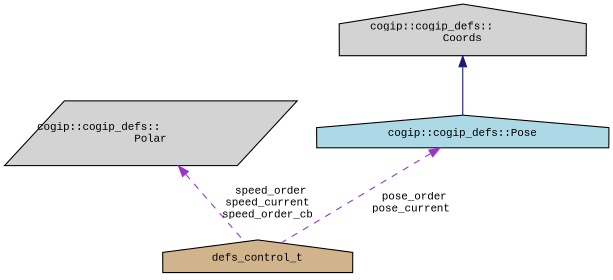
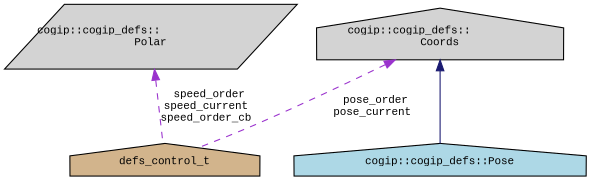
  digraph {
    fontname="Liberation Mono"
    node [color=black fillcolor=lightgrey fontname="Liberation Mono" fontsize=10 shape=house style=filled]
    edge [color=darkorchid3 dir=back fontname="Liberation Mono" fontsize=10 labelfontname=Helvetica labelfontsize=10 style=dashed]
    n1 [fillcolor=tan fontcolor=black height=0.2 label=defs_control_t width=0.4]
    n2 [height=0.2 label="cogip::cogip_defs::\lPolar" shape=parallelogram width=0.4]
    n3 [fillcolor=lightblue height=0.2 label="cogip::cogip_defs::Pose" width=0.4]
    n4 [height=0.2 label="cogip::cogip_defs::\lCoords" width=0.4]
    n2 -> n1 [label=" speed_order\nspeed_current\nspeed_order_cb"]
-   n3 -> n1 [label=" pose_order\npose_current"]
+   n4 -> n1 [label=" pose_order\npose_current"]
    n4 -> n3 [color=midnightblue style=solid]
  }
